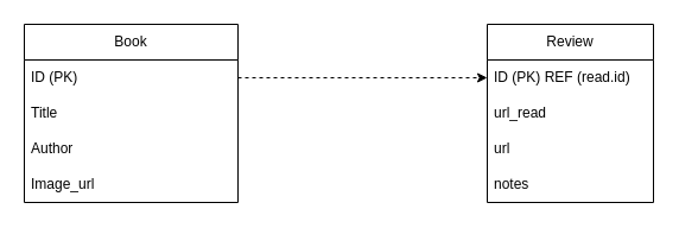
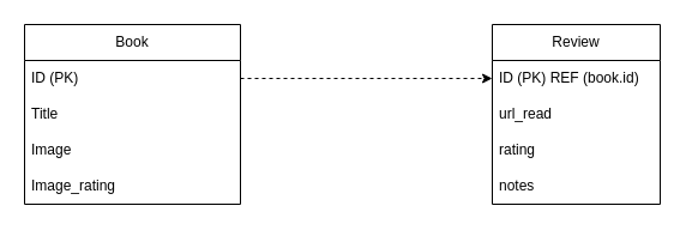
  <mxCell id="0" />
  <mxCell id="1" parent="0" />
  <mxCell id="2" value="Book" style="swimlane;fontStyle=0;childLayout=stackLayout;horizontal=1;startSize=30;horizontalStack=0;resizeParent=1;resizeParentMax=0;resizeLast=0;collapsible=1;marginBottom=0;whiteSpace=wrap;html=1;" vertex="1" parent="1"><mxGeometry x="20" y="20" width="180" height="150" as="geometry"><mxRectangle x="140" y="480" width="70" height="30" as="alternateBounds" /></mxGeometry></mxCell>
  <mxCell id="3" value="ID (PK)" style="text;strokeColor=none;fillColor=none;align=left;verticalAlign=middle;spacingLeft=4;spacingRight=4;overflow=hidden;points=[[0,0.5],[1,0.5]];portConstraint=eastwest;rotatable=0;whiteSpace=wrap;html=1;" vertex="1" parent="2"><mxGeometry y="30" width="180" height="30" as="geometry" /></mxCell>
  <mxCell id="4" value="Title" style="text;strokeColor=none;fillColor=none;align=left;verticalAlign=middle;spacingLeft=4;spacingRight=4;overflow=hidden;points=[[0,0.5],[1,0.5]];portConstraint=eastwest;rotatable=0;whiteSpace=wrap;html=1;" vertex="1" parent="2"><mxGeometry y="60" width="180" height="30" as="geometry" /></mxCell>
- <mxCell id="5" value="Author" style="text;strokeColor=none;fillColor=none;align=left;verticalAlign=middle;spacingLeft=4;spacingRight=4;overflow=hidden;points=[[0,0.5],[1,0.5]];portConstraint=eastwest;rotatable=0;whiteSpace=wrap;html=1;" vertex="1" parent="2"><mxGeometry y="90" width="180" height="30" as="geometry" /></mxCell>
- <mxCell id="6" value="Image_url" style="text;strokeColor=none;fillColor=none;align=left;verticalAlign=middle;spacingLeft=4;spacingRight=4;overflow=hidden;points=[[0,0.5],[1,0.5]];portConstraint=eastwest;rotatable=0;whiteSpace=wrap;html=1;" vertex="1" parent="2"><mxGeometry y="120" width="180" height="30" as="geometry" /></mxCell>
+ <mxCell id="5" value="Image" style="text;strokeColor=none;fillColor=none;align=left;verticalAlign=middle;spacingLeft=4;spacingRight=4;overflow=hidden;points=[[0,0.5],[1,0.5]];portConstraint=eastwest;rotatable=0;whiteSpace=wrap;html=1;" vertex="1" parent="2"><mxGeometry y="90" width="180" height="30" as="geometry" /></mxCell>
+ <mxCell id="6" value="Image_rating" style="text;strokeColor=none;fillColor=none;align=left;verticalAlign=middle;spacingLeft=4;spacingRight=4;overflow=hidden;points=[[0,0.5],[1,0.5]];portConstraint=eastwest;rotatable=0;whiteSpace=wrap;html=1;" vertex="1" parent="2"><mxGeometry y="120" width="180" height="30" as="geometry" /></mxCell>
  <mxCell id="7" value="Review" style="swimlane;fontStyle=0;childLayout=stackLayout;horizontal=1;startSize=30;horizontalStack=0;resizeParent=1;resizeParentMax=0;resizeLast=0;collapsible=1;marginBottom=0;whiteSpace=wrap;html=1;" vertex="1" parent="1"><mxGeometry x="410" y="20" width="140" height="150" as="geometry" /></mxCell>
- <mxCell id="8" value="ID (PK) REF (read.id)" style="text;strokeColor=none;fillColor=none;align=left;verticalAlign=middle;spacingLeft=4;spacingRight=4;overflow=hidden;points=[[0,0.5],[1,0.5]];portConstraint=eastwest;rotatable=0;whiteSpace=wrap;html=1;" vertex="1" parent="7"><mxGeometry y="30" width="140" height="30" as="geometry" /></mxCell>
+ <mxCell id="8" value="ID (PK) REF (book.id)" style="text;strokeColor=none;fillColor=none;align=left;verticalAlign=middle;spacingLeft=4;spacingRight=4;overflow=hidden;points=[[0,0.5],[1,0.5]];portConstraint=eastwest;rotatable=0;whiteSpace=wrap;html=1;" vertex="1" parent="7"><mxGeometry y="30" width="140" height="30" as="geometry" /></mxCell>
  <mxCell id="9" value="url_read" style="text;strokeColor=none;fillColor=none;align=left;verticalAlign=middle;spacingLeft=4;spacingRight=4;overflow=hidden;points=[[0,0.5],[1,0.5]];portConstraint=eastwest;rotatable=0;whiteSpace=wrap;html=1;" vertex="1" parent="7"><mxGeometry y="60" width="140" height="30" as="geometry" /></mxCell>
- <mxCell id="10" value="url" style="text;strokeColor=none;fillColor=none;align=left;verticalAlign=middle;spacingLeft=4;spacingRight=4;overflow=hidden;points=[[0,0.5],[1,0.5]];portConstraint=eastwest;rotatable=0;whiteSpace=wrap;html=1;" vertex="1" parent="7"><mxGeometry y="90" width="140" height="30" as="geometry" /></mxCell>
+ <mxCell id="10" value="rating" style="text;strokeColor=none;fillColor=none;align=left;verticalAlign=middle;spacingLeft=4;spacingRight=4;overflow=hidden;points=[[0,0.5],[1,0.5]];portConstraint=eastwest;rotatable=0;whiteSpace=wrap;html=1;" vertex="1" parent="7"><mxGeometry y="90" width="140" height="30" as="geometry" /></mxCell>
  <mxCell id="11" value="notes" style="text;strokeColor=none;fillColor=none;align=left;verticalAlign=middle;spacingLeft=4;spacingRight=4;overflow=hidden;points=[[0,0.5],[1,0.5]];portConstraint=eastwest;rotatable=0;whiteSpace=wrap;html=1;" vertex="1" parent="7"><mxGeometry y="120" width="140" height="30" as="geometry" /></mxCell>
  <mxCell id="12" style="edgeStyle=orthogonalEdgeStyle;rounded=0;orthogonalLoop=1;jettySize=auto;html=1;entryX=0;entryY=0.5;entryDx=0;entryDy=0;dashed=1;" edge="1" parent="1" source="3" target="8"><mxGeometry relative="1" as="geometry" /></mxCell>
